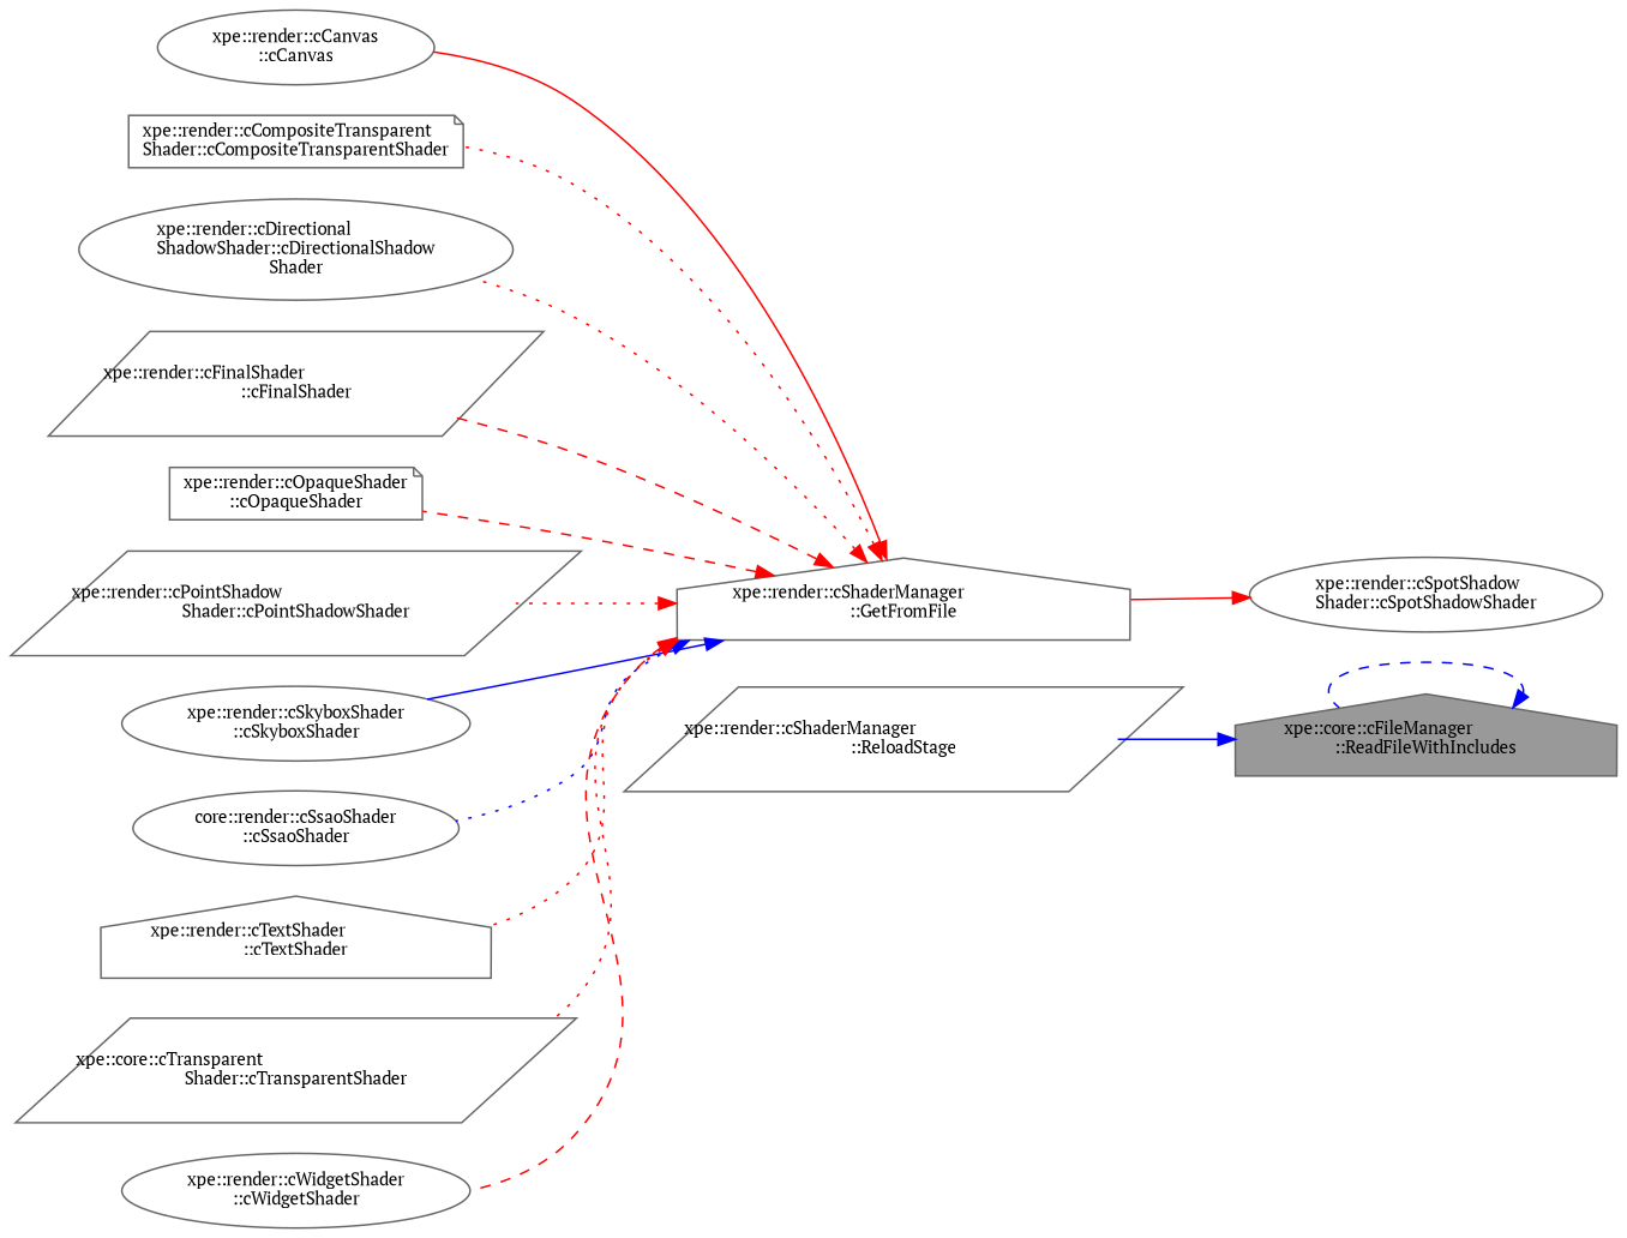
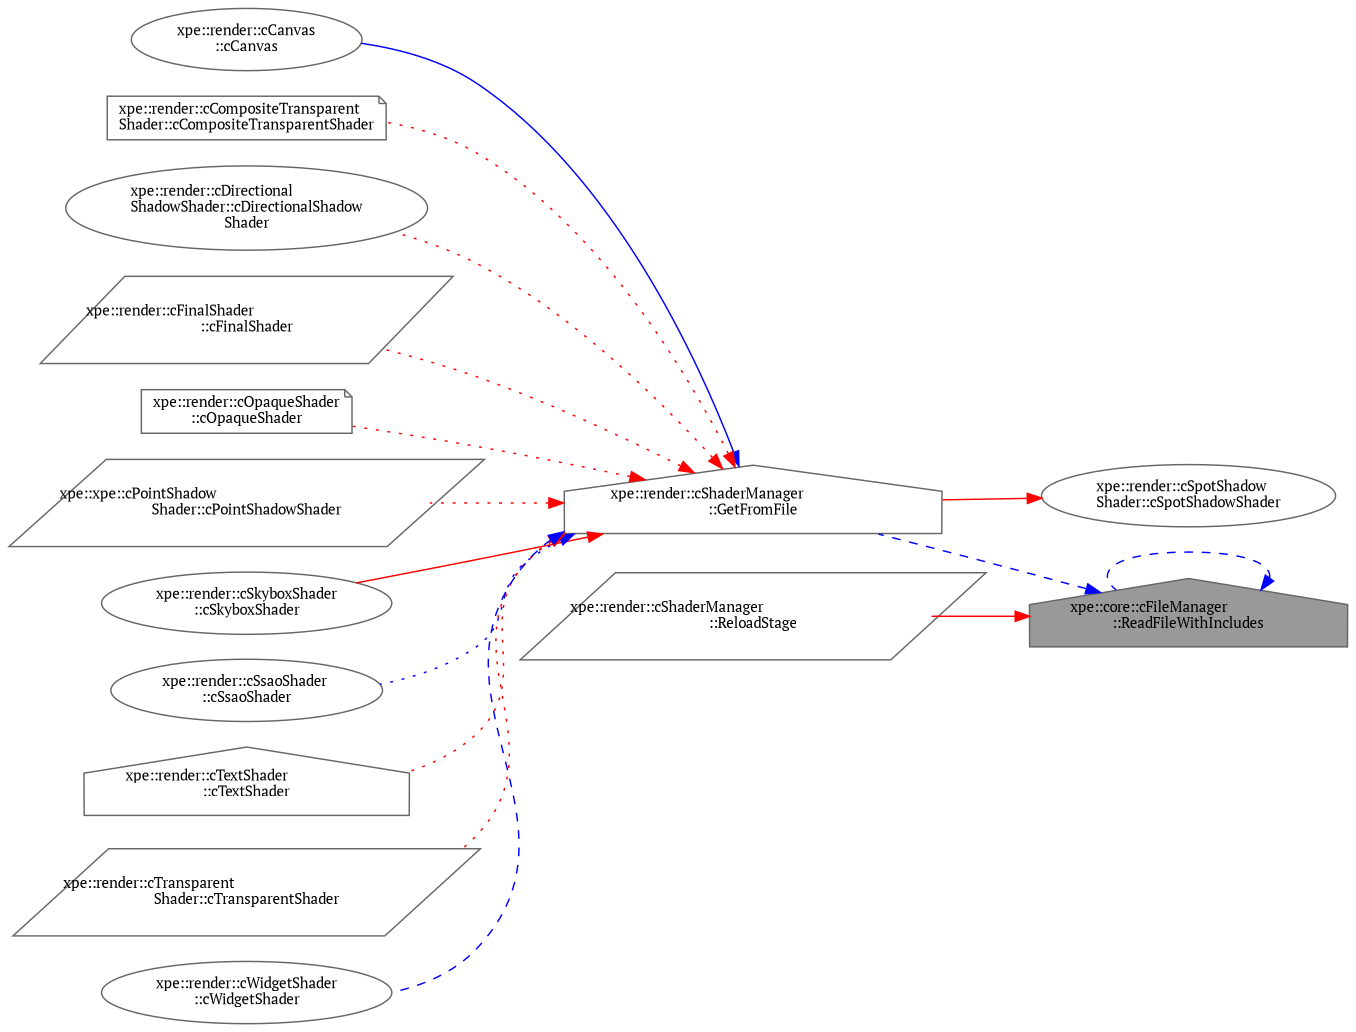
  digraph {
    fontname="PT Serif"
    rankdir=RL
    node [color=grey40 fillcolor=white fontname="PT Serif" fontsize=10 shape=ellipse style=filled]
    edge [color=red dir=back fontname="PT Serif" fontsize=10 labelfontname=Helvetica labelfontsize=10 style=dotted]
    n1 [color=gray40 fillcolor=grey60 fontcolor=black height=0.2 label="xpe::core::cFileManager\l::ReadFileWithIncludes" shape=house width=0.4]
    n2 [height=0.2 label="xpe::render::cShaderManager\l::GetFromFile" shape=house width=0.4]
    n3 [height=0.2 label="xpe::render::cShaderManager\l::ReloadStage" shape=parallelogram width=0.4]
    n4 [height=0.2 label="xpe::render::cCanvas\l::cCanvas" width=0.4]
    n5 [height=0.2 label="xpe::render::cCompositeTransparent\lShader::cCompositeTransparentShader" shape=note width=0.4]
    n6 [height=0.2 label="xpe::render::cDirectional\lShadowShader::cDirectionalShadow\lShader" width=0.4]
    n7 [height=0.2 label="xpe::render::cFinalShader\l::cFinalShader" shape=parallelogram width=0.4]
    n8 [height=0.2 label="xpe::render::cOpaqueShader\l::cOpaqueShader" shape=note width=0.4]
-   n9 [height=0.2 label="xpe::render::cPointShadow\lShader::cPointShadowShader" shape=parallelogram width=0.4]
+   n9 [height=0.2 label="xpe::xpe::cPointShadow\lShader::cPointShadowShader" shape=parallelogram width=0.4]
    n10 [height=0.2 label="xpe::render::cSkyboxShader\l::cSkyboxShader" width=0.4]
-   n11 [height=0.2 label="core::render::cSsaoShader\l::cSsaoShader" width=0.4]
+   n11 [height=0.2 label="xpe::render::cSsaoShader\l::cSsaoShader" width=0.4]
    n12 [height=0.2 label="xpe::render::cTextShader\l::cTextShader" shape=house width=0.4]
-   n13 [height=0.2 label="xpe::core::cTransparent\lShader::cTransparentShader" shape=parallelogram width=0.4]
+   n13 [height=0.2 label="xpe::render::cTransparent\lShader::cTransparentShader" shape=parallelogram width=0.4]
    n14 [height=0.2 label="xpe::render::cWidgetShader\l::cWidgetShader" width=0.4]
    n15 [height=0.2 label="xpe::render::cSpotShadow\lShader::cSpotShadowShader" width=0.4]
    n1 -> n1 [color=blue style=dashed]
-   n1 -> n3 [color=blue style=solid]
-   n2 -> n4 [style=solid]
+   n1 -> n2 [color=blue style=dashed]
+   n1 -> n3 [style=solid]
+   n2 -> n4 [color=blue style=solid]
    n2 -> n5
    n2 -> n6
-   n2 -> n7 [style=dashed]
-   n2 -> n8 [style=dashed]
+   n2 -> n7
+   n2 -> n8
    n2 -> n9
-   n2 -> n10 [color=blue style=solid]
+   n2 -> n10 [style=solid]
    n2 -> n11 [color=blue]
    n2 -> n12
    n2 -> n13
-   n2 -> n14 [style=dashed]
+   n2 -> n14 [color=blue style=dashed]
    n15 -> n2 [style=solid]
  }
